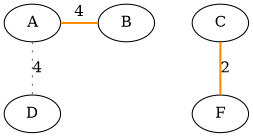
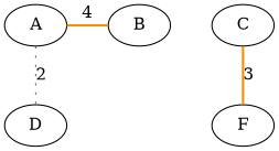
  graph {
    edge [color=darkorange style=bold]
    A
    B
    C
    D
    F
    subgraph sub_1 {
      rank=same
      A
      B
      C
    }
    subgraph sub_2 {
      rank=same
      D
      F
    }
    A -- B [label=4]
-   A -- D [color=gray40 label=4 style=dotted]
+   A -- D [color=gray40 label=2 style=dotted]
    B -- C [style=invis color=""]
-   C -- F [label=2]
+   C -- F [label=3]
  }
